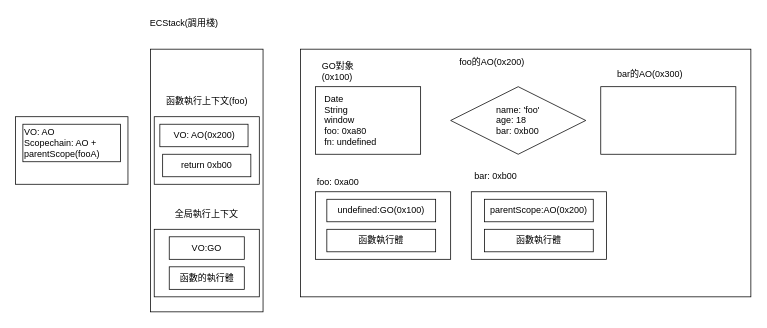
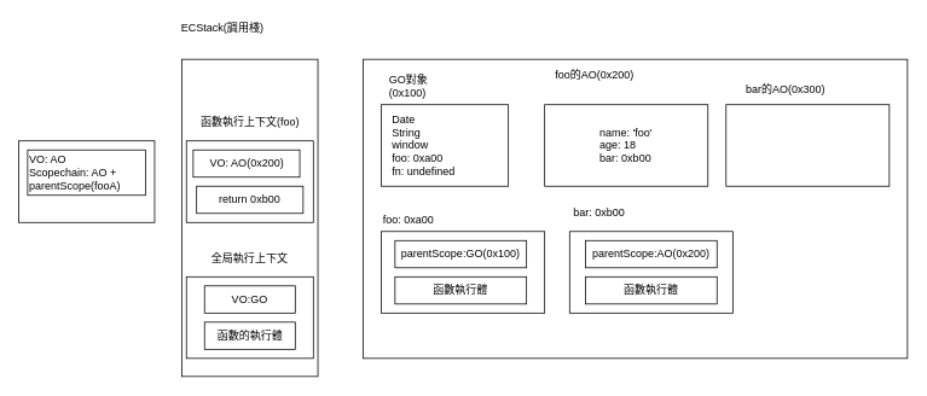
  <mxCell id="0" />
  <mxCell id="1" parent="0" />
  <mxCell id="2" value="" style="rounded=0;whiteSpace=wrap;html=1;" parent="1" vertex="1"><mxGeometry x="400" y="65" width="600" height="330" as="geometry" /></mxCell>
  <mxCell id="3" value="" style="rounded=0;whiteSpace=wrap;html=1;" parent="1" vertex="1"><mxGeometry x="627.5" y="255" width="180" height="90" as="geometry" /></mxCell>
  <mxCell id="4" value="" style="rounded=0;whiteSpace=wrap;html=1;" parent="1" vertex="1"><mxGeometry x="200" y="65" width="150" height="350" as="geometry" /></mxCell>
  <mxCell id="5" value="&lt;div style=&quot;text-align: left&quot;&gt;&lt;span&gt;GO對象&lt;/span&gt;&lt;/div&gt;&lt;div style=&quot;text-align: left&quot;&gt;&lt;span&gt;(0x100)&lt;/span&gt;&lt;/div&gt;" style="text;html=1;strokeColor=none;fillColor=none;align=center;verticalAlign=middle;whiteSpace=wrap;rounded=0;" parent="1" vertex="1"><mxGeometry x="420" y="85" width="60" height="20" as="geometry" /></mxCell>
  <mxCell id="6" value="" style="rounded=0;whiteSpace=wrap;html=1;" parent="1" vertex="1"><mxGeometry x="420" y="115" width="140" height="90" as="geometry" /></mxCell>
- <mxCell id="7" value="Date&lt;br&gt;&lt;div&gt;&lt;span&gt;String&lt;/span&gt;&lt;/div&gt;&lt;div&gt;&lt;span&gt;window&lt;/span&gt;&lt;/div&gt;&lt;div&gt;&lt;span&gt;foo: 0xa80&lt;/span&gt;&lt;/div&gt;&lt;div&gt;fn: undefined&lt;/div&gt;" style="text;html=1;strokeColor=none;fillColor=none;align=left;verticalAlign=middle;whiteSpace=wrap;rounded=0;" parent="1" vertex="1"><mxGeometry x="430" y="125" width="80" height="70" as="geometry" /></mxCell>
+ <mxCell id="7" value="Date&lt;br&gt;&lt;div&gt;&lt;span&gt;String&lt;/span&gt;&lt;/div&gt;&lt;div&gt;&lt;span&gt;window&lt;/span&gt;&lt;/div&gt;&lt;div&gt;&lt;span&gt;foo: 0xa00&lt;/span&gt;&lt;/div&gt;&lt;div&gt;fn: undefined&lt;/div&gt;" style="text;html=1;strokeColor=none;fillColor=none;align=left;verticalAlign=middle;whiteSpace=wrap;rounded=0;" parent="1" vertex="1"><mxGeometry x="430" y="125" width="80" height="70" as="geometry" /></mxCell>
  <mxCell id="8" value="ECStack(調用棧)" style="text;html=1;strokeColor=none;fillColor=none;align=center;verticalAlign=middle;whiteSpace=wrap;rounded=0;" parent="1" vertex="1"><mxGeometry x="195" y="20" width="100" height="20" as="geometry" /></mxCell>
  <mxCell id="9" value="" style="rounded=0;whiteSpace=wrap;html=1;" parent="1" vertex="1"><mxGeometry x="205" y="305" width="140" height="90" as="geometry" /></mxCell>
  <mxCell id="10" value="全局執行上下文" style="text;html=1;strokeColor=none;fillColor=none;align=center;verticalAlign=middle;whiteSpace=wrap;rounded=0;" parent="1" vertex="1"><mxGeometry x="225" y="275" width="100" height="20" as="geometry" /></mxCell>
  <mxCell id="11" value="" style="rounded=0;whiteSpace=wrap;html=1;" parent="1" vertex="1"><mxGeometry x="225" y="315" width="100" height="30" as="geometry" /></mxCell>
  <mxCell id="12" value="VO:GO" style="text;html=1;strokeColor=none;fillColor=none;align=center;verticalAlign=middle;whiteSpace=wrap;rounded=0;" parent="1" vertex="1"><mxGeometry x="225" y="320" width="100" height="20" as="geometry" /></mxCell>
  <mxCell id="13" value="" style="rounded=0;whiteSpace=wrap;html=1;" parent="1" vertex="1"><mxGeometry x="420" y="255" width="180" height="90" as="geometry" /></mxCell>
  <mxCell id="14" value="&lt;span&gt;foo: 0xa00&lt;/span&gt;" style="text;html=1;strokeColor=none;fillColor=none;align=left;verticalAlign=middle;whiteSpace=wrap;rounded=0;" parent="1" vertex="1"><mxGeometry x="420" y="230" width="60" height="25" as="geometry" /></mxCell>
- <mxCell id="15" value="undefined:GO(0x100)" style="rounded=0;whiteSpace=wrap;html=1;" parent="1" vertex="1"><mxGeometry x="435" y="265" width="145" height="30" as="geometry" /></mxCell>
+ <mxCell id="15" value="parentScope:GO(0x100)" style="rounded=0;whiteSpace=wrap;html=1;" parent="1" vertex="1"><mxGeometry x="435" y="265" width="145" height="30" as="geometry" /></mxCell>
  <mxCell id="16" value="函數執行體" style="rounded=0;whiteSpace=wrap;html=1;" parent="1" vertex="1"><mxGeometry x="435" y="305" width="145" height="30" as="geometry" /></mxCell>
  <mxCell id="17" value="&lt;span&gt;bar: 0xb00&lt;/span&gt;" style="text;html=1;strokeColor=none;fillColor=none;align=left;verticalAlign=middle;whiteSpace=wrap;rounded=0;" parent="1" vertex="1"><mxGeometry x="630" y="222.5" width="90" height="25" as="geometry" /></mxCell>
  <mxCell id="18" value="parentScope:AO(0x200)" style="rounded=0;whiteSpace=wrap;html=1;" parent="1" vertex="1"><mxGeometry x="645" y="265" width="145" height="30" as="geometry" /></mxCell>
  <mxCell id="19" value="函數執行體" style="rounded=0;whiteSpace=wrap;html=1;" parent="1" vertex="1"><mxGeometry x="645" y="305" width="145" height="30" as="geometry" /></mxCell>
- <mxCell id="20" value="&lt;div style=&quot;text-align: left&quot;&gt;&lt;span&gt;name: 'foo'&lt;/span&gt;&lt;/div&gt;&lt;div style=&quot;text-align: left&quot;&gt;&lt;span&gt;age: 18&lt;/span&gt;&lt;/div&gt;&lt;div style=&quot;text-align: left&quot;&gt;&lt;span&gt;bar: 0xb00&lt;/span&gt;&lt;/div&gt;" style="rhombus;whiteSpace=wrap;html=1;" parent="1" vertex="1"><mxGeometry x="600" y="115" width="180" height="90" as="geometry" /></mxCell>
+ <mxCell id="20" value="&lt;div style=&quot;text-align: left&quot;&gt;&lt;span&gt;name: 'foo'&lt;/span&gt;&lt;/div&gt;&lt;div style=&quot;text-align: left&quot;&gt;&lt;span&gt;age: 18&lt;/span&gt;&lt;/div&gt;&lt;div style=&quot;text-align: left&quot;&gt;&lt;span&gt;bar: 0xb00&lt;/span&gt;&lt;/div&gt;" style="rounded=0;whiteSpace=wrap;html=1;" parent="1" vertex="1"><mxGeometry x="600" y="115" width="180" height="90" as="geometry" /></mxCell>
  <mxCell id="21" value="&lt;span&gt;foo的AO(0x200)&lt;/span&gt;" style="text;html=1;strokeColor=none;fillColor=none;align=left;verticalAlign=middle;whiteSpace=wrap;rounded=0;" parent="1" vertex="1"><mxGeometry x="610" y="70" width="100" height="25" as="geometry" /></mxCell>
  <mxCell id="22" value="函數執行上下文(foo)" style="text;html=1;strokeColor=none;fillColor=none;align=center;verticalAlign=middle;whiteSpace=wrap;rounded=0;" parent="1" vertex="1"><mxGeometry x="212.5" y="125" width="125" height="20" as="geometry" /></mxCell>
  <mxCell id="23" value="" style="rounded=0;whiteSpace=wrap;html=1;" parent="1" vertex="1"><mxGeometry x="205" y="155" width="140" height="90" as="geometry" /></mxCell>
  <mxCell id="24" value="VO: AO(0x200)" style="rounded=0;whiteSpace=wrap;html=1;" parent="1" vertex="1"><mxGeometry x="212.5" y="165" width="117.5" height="30" as="geometry" /></mxCell>
  <mxCell id="25" value="&lt;div style=&quot;text-align: left&quot;&gt;return 0xb00&lt;/div&gt;" style="rounded=0;whiteSpace=wrap;html=1;" parent="1" vertex="1"><mxGeometry x="216.25" y="205" width="117.5" height="30" as="geometry" /></mxCell>
  <mxCell id="26" value="" style="rounded=0;whiteSpace=wrap;html=1;" parent="1" vertex="1"><mxGeometry x="225" y="355" width="100" height="30" as="geometry" /></mxCell>
  <mxCell id="27" value="函數的執行體" style="text;html=1;strokeColor=none;fillColor=none;align=center;verticalAlign=middle;whiteSpace=wrap;rounded=0;" parent="1" vertex="1"><mxGeometry x="235.63" y="360" width="78.75" height="20" as="geometry" /></mxCell>
  <mxCell id="28" value="&lt;span&gt;bar的AO(0x300)&lt;/span&gt;" style="text;html=1;strokeColor=none;fillColor=none;align=left;verticalAlign=middle;whiteSpace=wrap;rounded=0;" parent="1" vertex="1"><mxGeometry x="820" y="85" width="100" height="25" as="geometry" /></mxCell>
  <mxCell id="29" value="&lt;div style=&quot;text-align: left&quot;&gt;&lt;br&gt;&lt;/div&gt;" style="rounded=0;whiteSpace=wrap;html=1;" parent="1" vertex="1"><mxGeometry x="800" y="115" width="180" height="90" as="geometry" /></mxCell>
  <mxCell id="30" value="" style="rounded=0;whiteSpace=wrap;html=1;" parent="1" vertex="1"><mxGeometry x="20" y="155" width="150" height="90" as="geometry" /></mxCell>
  <mxCell id="31" value="VO: AO&lt;br&gt;Scopechain: AO + parentScope(fooA)" style="rounded=0;whiteSpace=wrap;html=1;align=left;" parent="1" vertex="1"><mxGeometry x="30" y="165" width="130" height="50" as="geometry" /></mxCell>
